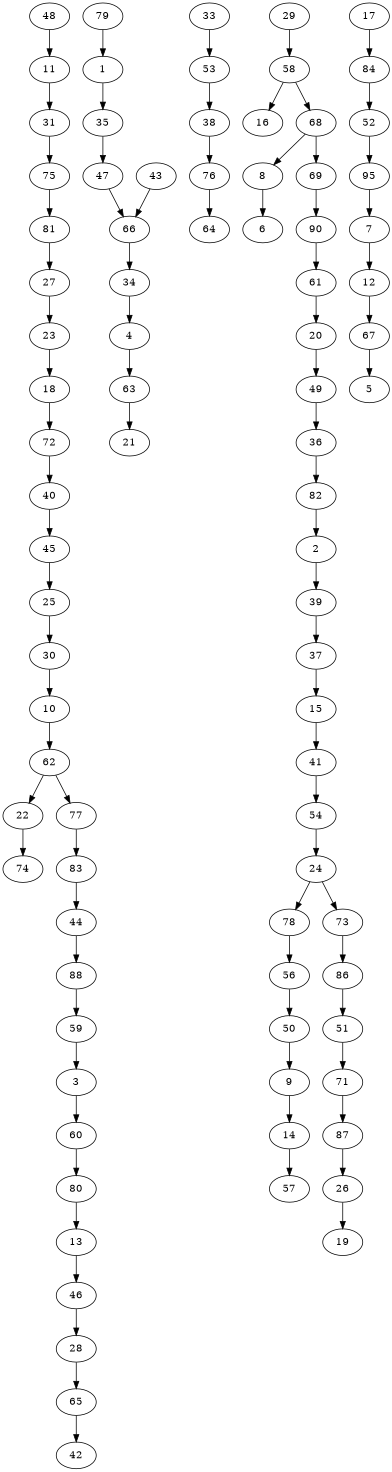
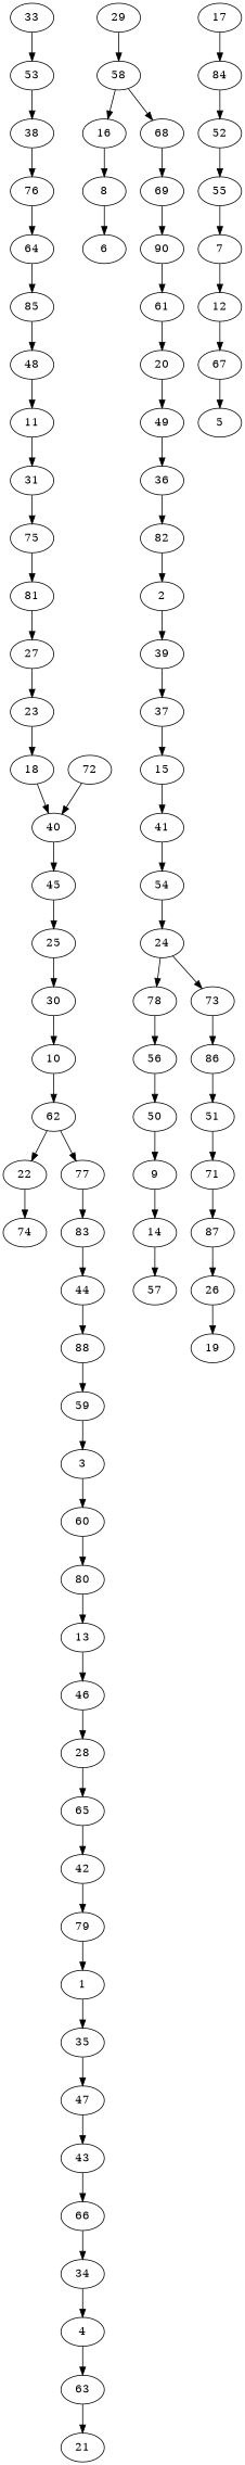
  digraph {
    65
    42
    79
    1
    64
+   85
    48
    11
    29
    58
    43
    66
    34
    4
    62
    22
    77
    74
    84
    52
-   55 [label=95]
+   55
    7
    41
    54
    24
    78
    73
    75
    81
    27
    23
    33
    53
    38
    16
    8
    6
    82
    2
    39
    37
    56
    50
    9
    68
    69
    49
    36
    12
    67
    n51 [label=90]
    61
    20
    45
    25
    30
    10
    18
    72
    40
    80
    13
    46
    28
    83
    44
    63
    21
    15
    17
    71
    87
    26
    19
    31
    86
    51
    60
    35
    47
    76
    5
    88
    14
    57
    59
    3
    65 -> 42
+   42 -> 79
    79 -> 1
    1 -> 35
+   64 -> 85
+   85 -> 48
    48 -> 11
    11 -> 31
    29 -> 58
    58 -> 16
    58 -> 68
    43 -> 66
    66 -> 34
    34 -> 4
    4 -> 63
    62 -> 22
    62 -> 77
    22 -> 74
    77 -> 83
    84 -> 52
    52 -> 55
    55 -> 7
    7 -> 12
    41 -> 54
    54 -> 24
    24 -> 78
    24 -> 73
    78 -> 56
    73 -> 86
    75 -> 81
    81 -> 27
    27 -> 23
    23 -> 18
    33 -> 53
    53 -> 38
    38 -> 76
-   68 -> 8
+   16 -> 8
    8 -> 6
    82 -> 2
    2 -> 39
    39 -> 37
    37 -> 15
    56 -> 50
    50 -> 9
    9 -> 14
    68 -> 69
    69 -> n51
    49 -> 36
    36 -> 82
    12 -> 67
    67 -> 5
    n51 -> 61
    61 -> 20
    20 -> 49
    45 -> 25
    25 -> 30
    30 -> 10
    10 -> 62
-   18 -> 72
+   18 -> 40
    72 -> 40
    40 -> 45
    80 -> 13
    13 -> 46
    46 -> 28
    28 -> 65
    83 -> 44
    44 -> 88
    63 -> 21
    15 -> 41
    17 -> 84
    71 -> 87
    87 -> 26
    26 -> 19
    31 -> 75
    86 -> 51
    51 -> 71
    60 -> 80
    35 -> 47
-   47 -> 66
+   47 -> 43
    76 -> 64
    88 -> 59
    14 -> 57
    59 -> 3
    3 -> 60
  }
